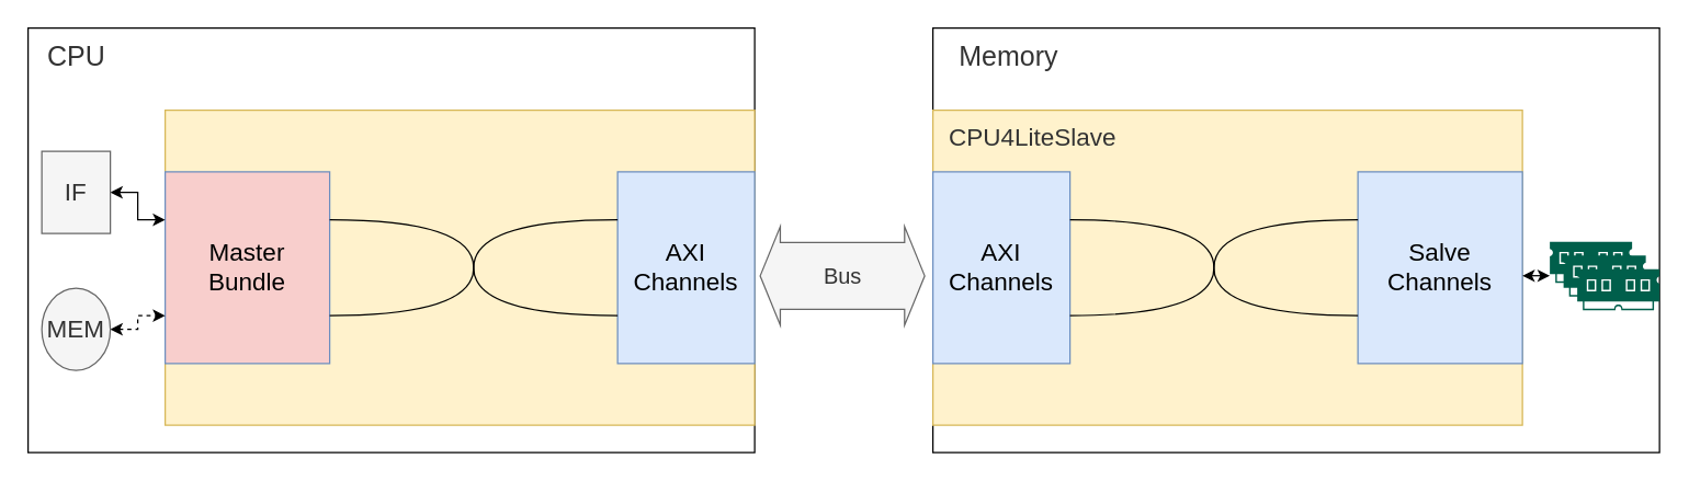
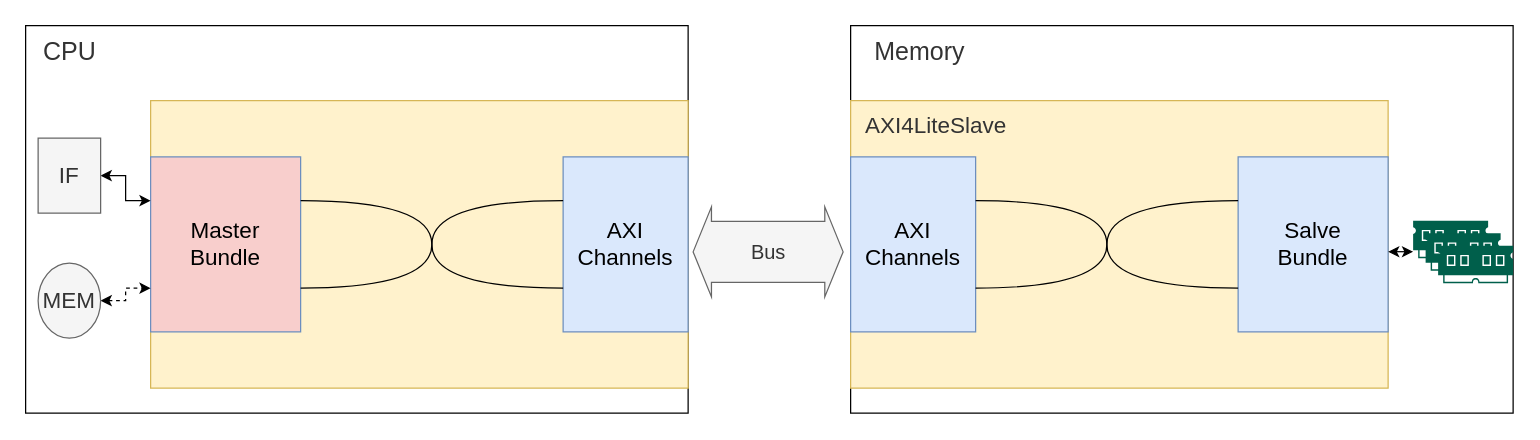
  <mxCell id="0" />
  <mxCell id="1" parent="0" />
  <mxCell id="2" value="" style="rounded=0;whiteSpace=wrap;html=1;align=center;verticalAlign=middle;fontFamily=Helvetica;fontSize=12;" vertex="1" parent="1"><mxGeometry x="680" y="20" width="530" height="310" as="geometry" /></mxCell>
  <mxCell id="3" value="" style="rounded=0;whiteSpace=wrap;html=1;align=center;verticalAlign=middle;fontFamily=Helvetica;fontSize=12;" vertex="1" parent="1"><mxGeometry x="20" y="20" width="530" height="310" as="geometry" /></mxCell>
  <mxCell id="4" value="" style="rounded=0;whiteSpace=wrap;html=1;fillColor=#fff2cc;strokeColor=#d6b656;" parent="1" vertex="1"><mxGeometry x="120" y="80" width="430" height="230" as="geometry" /></mxCell>
  <mxCell id="5" value="&lt;font style=&quot;font-size: 18px;&quot;&gt;AXI&lt;/font&gt;&lt;div&gt;&lt;font style=&quot;font-size: 18px;&quot;&gt;Channels&lt;/font&gt;&lt;/div&gt;" style="rounded=0;whiteSpace=wrap;html=1;fillColor=#dae8fc;strokeColor=#6c8ebf;" vertex="1" parent="1"><mxGeometry x="450" y="125" width="100" height="140" as="geometry" /></mxCell>
  <mxCell id="6" value="&lt;div&gt;&lt;font style=&quot;font-size: 18px;&quot;&gt;Master&lt;br&gt;Bundle&lt;/font&gt;&lt;/div&gt;" style="rounded=0;whiteSpace=wrap;html=1;fillColor=#f8cecc;strokeColor=#6c8ebf;" vertex="1" parent="1"><mxGeometry x="120" y="125" width="120" height="140" as="geometry" /></mxCell>
  <mxCell id="7" value="" style="endArrow=none;html=1;rounded=0;fontFamily=Helvetica;fontSize=12;fontColor=#333333;edgeStyle=orthogonalEdgeStyle;curved=1;exitX=1;exitY=0.25;exitDx=0;exitDy=0;entryX=0;entryY=0.75;entryDx=0;entryDy=0;" edge="1" parent="1" source="6" target="5"><mxGeometry width="50" height="50" relative="1" as="geometry"><mxPoint x="280" y="160" as="sourcePoint" /><mxPoint x="330" y="110" as="targetPoint" /></mxGeometry></mxCell>
  <mxCell id="8" value="" style="endArrow=none;html=1;rounded=0;fontFamily=Helvetica;fontSize=12;fontColor=#333333;edgeStyle=orthogonalEdgeStyle;curved=1;exitX=1;exitY=0.75;exitDx=0;exitDy=0;entryX=0;entryY=0.25;entryDx=0;entryDy=0;" edge="1" parent="1" source="6" target="5"><mxGeometry width="50" height="50" relative="1" as="geometry"><mxPoint x="350" y="210" as="sourcePoint" /><mxPoint x="540" y="280" as="targetPoint" /></mxGeometry></mxCell>
  <mxCell id="9" value="" style="rounded=0;whiteSpace=wrap;html=1;fillColor=#fff2cc;strokeColor=#d6b656;" vertex="1" parent="1"><mxGeometry x="680" y="80" width="430" height="230" as="geometry" /></mxCell>
- <mxCell id="10" value="&lt;span style=&quot;font-size: 18px;&quot;&gt;Salve&lt;br&gt;Channels&lt;/span&gt;" style="rounded=0;whiteSpace=wrap;html=1;fillColor=#dae8fc;strokeColor=#6c8ebf;" vertex="1" parent="1"><mxGeometry x="990" y="125" width="120" height="140" as="geometry" /></mxCell>
+ <mxCell id="10" value="&lt;span style=&quot;font-size: 18px;&quot;&gt;Salve&lt;br&gt;Bundle&lt;/span&gt;" style="rounded=0;whiteSpace=wrap;html=1;fillColor=#dae8fc;strokeColor=#6c8ebf;" vertex="1" parent="1"><mxGeometry x="990" y="125" width="120" height="140" as="geometry" /></mxCell>
  <mxCell id="11" value="&lt;div&gt;&lt;span style=&quot;font-size: 18px;&quot;&gt;AXI&lt;br&gt;Channels&lt;/span&gt;&lt;/div&gt;" style="rounded=0;whiteSpace=wrap;html=1;fillColor=#dae8fc;strokeColor=#6c8ebf;" vertex="1" parent="1"><mxGeometry x="680" y="125" width="100" height="140" as="geometry" /></mxCell>
  <mxCell id="12" value="" style="endArrow=none;html=1;rounded=0;fontFamily=Helvetica;fontSize=12;fontColor=#333333;edgeStyle=orthogonalEdgeStyle;curved=1;exitX=1;exitY=0.25;exitDx=0;exitDy=0;entryX=0;entryY=0.75;entryDx=0;entryDy=0;" edge="1" parent="1" source="11" target="10"><mxGeometry width="50" height="50" relative="1" as="geometry"><mxPoint x="840" y="160" as="sourcePoint" /><mxPoint x="890" y="110" as="targetPoint" /></mxGeometry></mxCell>
  <mxCell id="13" value="" style="endArrow=none;html=1;rounded=0;fontFamily=Helvetica;fontSize=12;fontColor=#333333;edgeStyle=orthogonalEdgeStyle;curved=1;exitX=1;exitY=0.75;exitDx=0;exitDy=0;entryX=0;entryY=0.25;entryDx=0;entryDy=0;" edge="1" parent="1" source="11" target="10"><mxGeometry width="50" height="50" relative="1" as="geometry"><mxPoint x="910" y="210" as="sourcePoint" /><mxPoint x="1100" y="280" as="targetPoint" /></mxGeometry></mxCell>
- <mxCell id="14" value="CPU4LiteSlave" style="text;html=1;align=left;verticalAlign=middle;resizable=0;points=[];autosize=1;strokeColor=none;fillColor=none;fontFamily=Helvetica;fontSize=18;fontColor=#333333;" vertex="1" parent="1"><mxGeometry x="690" y="80" width="140" height="40" as="geometry" /></mxCell>
+ <mxCell id="14" value="AXI4LiteSlave" style="text;html=1;align=left;verticalAlign=middle;resizable=0;points=[];autosize=1;strokeColor=none;fillColor=none;fontFamily=Helvetica;fontSize=18;fontColor=#333333;" vertex="1" parent="1"><mxGeometry x="690" y="80" width="140" height="40" as="geometry" /></mxCell>
  <mxCell id="15" value="Bus" style="html=1;shadow=0;dashed=0;align=center;verticalAlign=middle;shape=mxgraph.arrows2.twoWayArrow;dy=0.32;dx=14.67;rounded=0;strokeColor=#666666;fontFamily=Helvetica;fontSize=16;fontColor=#333333;fillColor=#f5f5f5;" vertex="1" parent="1"><mxGeometry x="554" y="165" width="120" height="72" as="geometry" /></mxCell>
  <mxCell id="16" value="&lt;font style=&quot;font-size: 20px;&quot;&gt;CPU&lt;/font&gt;" style="text;html=1;align=center;verticalAlign=middle;resizable=0;points=[];autosize=1;strokeColor=none;fillColor=none;fontFamily=Helvetica;fontSize=12;fontColor=#333333;" vertex="1" parent="1"><mxGeometry x="20" y="20" width="70" height="40" as="geometry" /></mxCell>
  <mxCell id="17" value="&lt;span style=&quot;font-size: 20px;&quot;&gt;Memory&lt;/span&gt;" style="text;html=1;align=center;verticalAlign=middle;resizable=0;points=[];autosize=1;strokeColor=none;fillColor=none;fontFamily=Helvetica;fontSize=12;fontColor=#333333;" vertex="1" parent="1"><mxGeometry x="685" y="20" width="100" height="40" as="geometry" /></mxCell>
  <mxCell id="18" style="edgeStyle=orthogonalEdgeStyle;rounded=0;orthogonalLoop=1;jettySize=auto;html=1;exitX=1;exitY=0.5;exitDx=0;exitDy=0;entryX=0;entryY=0.25;entryDx=0;entryDy=0;fontFamily=Helvetica;fontSize=12;fontColor=#333333;startArrow=classic;startFill=1;" edge="1" parent="1" source="19" target="6"><mxGeometry relative="1" as="geometry" /></mxCell>
  <mxCell id="19" value="&lt;font style=&quot;font-size: 18px;&quot;&gt;IF&lt;/font&gt;" style="rounded=0;whiteSpace=wrap;html=1;strokeColor=#666666;align=center;verticalAlign=middle;fontFamily=Helvetica;fontSize=12;fontColor=#333333;fillColor=#f5f5f5;" vertex="1" parent="1"><mxGeometry x="30" y="110" width="50" height="60" as="geometry" /></mxCell>
  <mxCell id="20" style="edgeStyle=orthogonalEdgeStyle;rounded=0;orthogonalLoop=1;jettySize=auto;html=1;exitX=1;exitY=0.5;exitDx=0;exitDy=0;entryX=0;entryY=0.75;entryDx=0;entryDy=0;fontFamily=Helvetica;fontSize=12;fontColor=#333333;startArrow=classic;startFill=1;dashed=1;" edge="1" parent="1" source="21" target="6"><mxGeometry relative="1" as="geometry" /></mxCell>
  <mxCell id="21" value="&lt;font style=&quot;font-size: 18px;&quot;&gt;MEM&lt;/font&gt;" style="ellipse;whiteSpace=wrap;html=1;strokeColor=#666666;align=center;verticalAlign=middle;fontFamily=Helvetica;fontSize=12;fontColor=#333333;fillColor=#f5f5f5;" vertex="1" parent="1"><mxGeometry x="30" y="210" width="50" height="60" as="geometry" /></mxCell>
  <mxCell id="22" value="" style="group" vertex="1" connectable="0" parent="1"><mxGeometry x="1130" y="176" width="80" height="50" as="geometry" /></mxCell>
  <mxCell id="23" value="" style="sketch=0;pointerEvents=1;shadow=0;dashed=0;html=1;strokeColor=none;fillColor=#005F4B;labelPosition=center;verticalLabelPosition=bottom;verticalAlign=top;align=center;outlineConnect=0;shape=mxgraph.veeam2.ram;rounded=0;fontFamily=Helvetica;fontSize=12;fontColor=#333333;" vertex="1" parent="22"><mxGeometry width="60" height="30" as="geometry" /></mxCell>
  <mxCell id="24" value="" style="sketch=0;pointerEvents=1;shadow=0;dashed=0;html=1;strokeColor=none;fillColor=#005F4B;labelPosition=center;verticalLabelPosition=bottom;verticalAlign=top;align=center;outlineConnect=0;shape=mxgraph.veeam2.ram;rounded=0;fontFamily=Helvetica;fontSize=12;fontColor=#333333;" vertex="1" parent="22"><mxGeometry x="10" y="10" width="60" height="30" as="geometry" /></mxCell>
  <mxCell id="25" value="" style="sketch=0;pointerEvents=1;shadow=0;dashed=0;html=1;strokeColor=none;fillColor=#005F4B;labelPosition=center;verticalLabelPosition=bottom;verticalAlign=top;align=center;outlineConnect=0;shape=mxgraph.veeam2.ram;rounded=0;fontFamily=Helvetica;fontSize=12;fontColor=#333333;" vertex="1" parent="22"><mxGeometry x="20" y="20" width="60" height="30" as="geometry" /></mxCell>
  <mxCell id="26" value="" style="endArrow=classic;startArrow=classic;html=1;rounded=0;fontFamily=Helvetica;fontSize=12;fontColor=#333333;" edge="1" parent="1"><mxGeometry width="50" height="50" relative="1" as="geometry"><mxPoint x="1110" y="200.86" as="sourcePoint" /><mxPoint x="1130" y="200.86" as="targetPoint" /></mxGeometry></mxCell>
